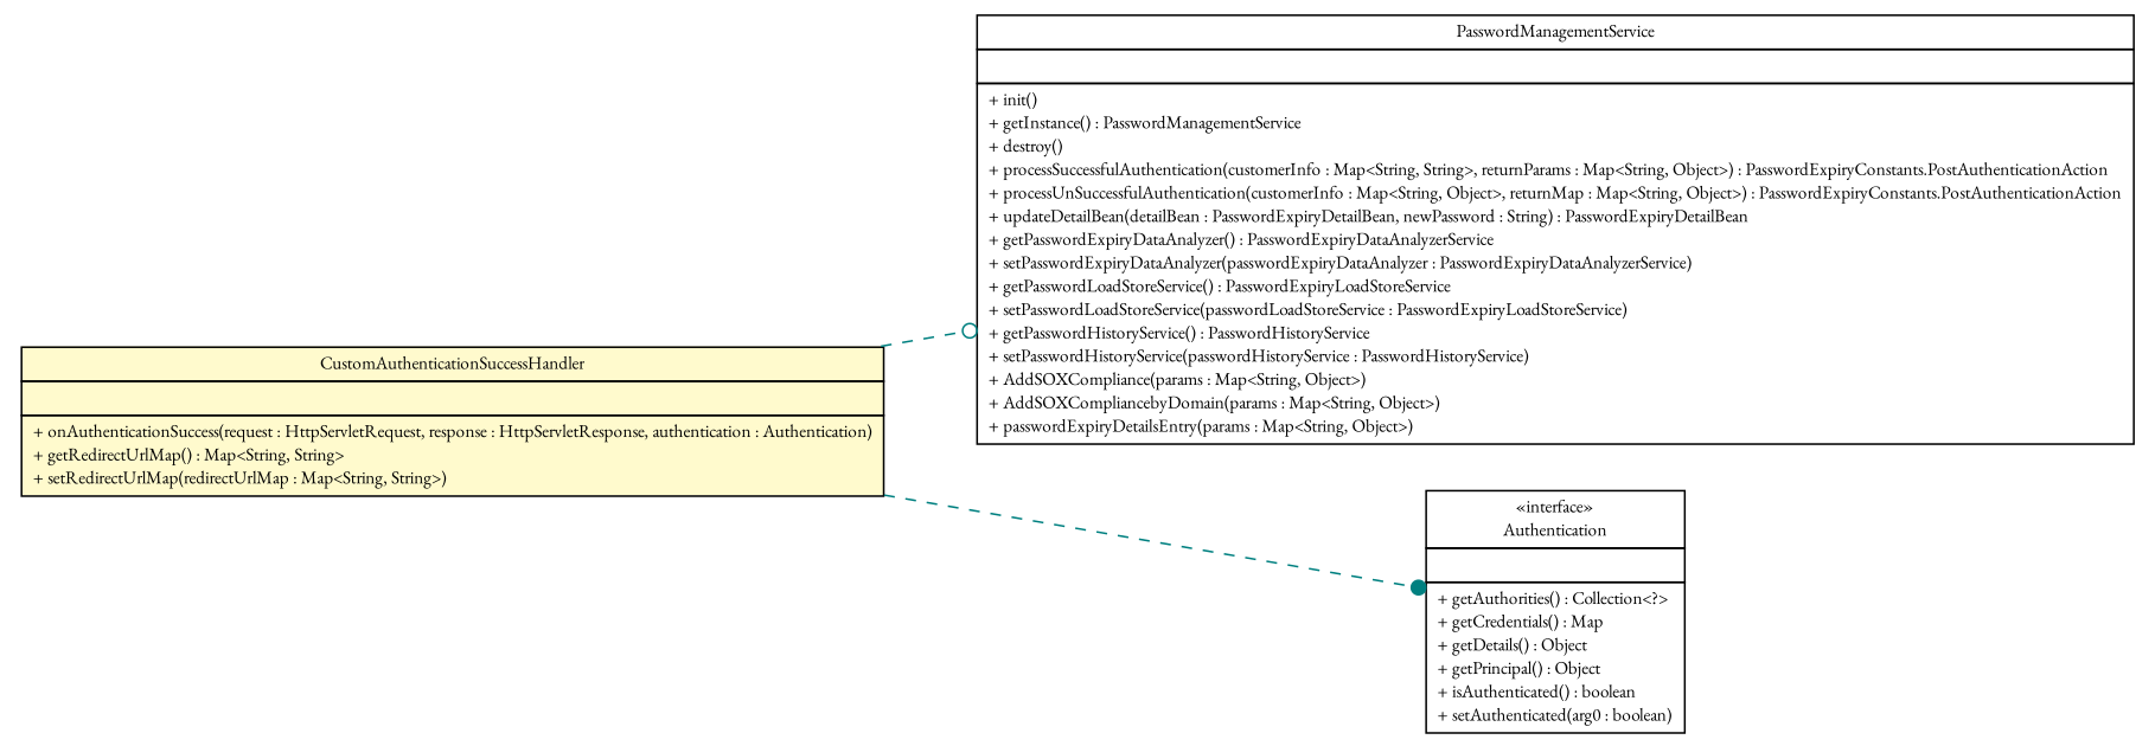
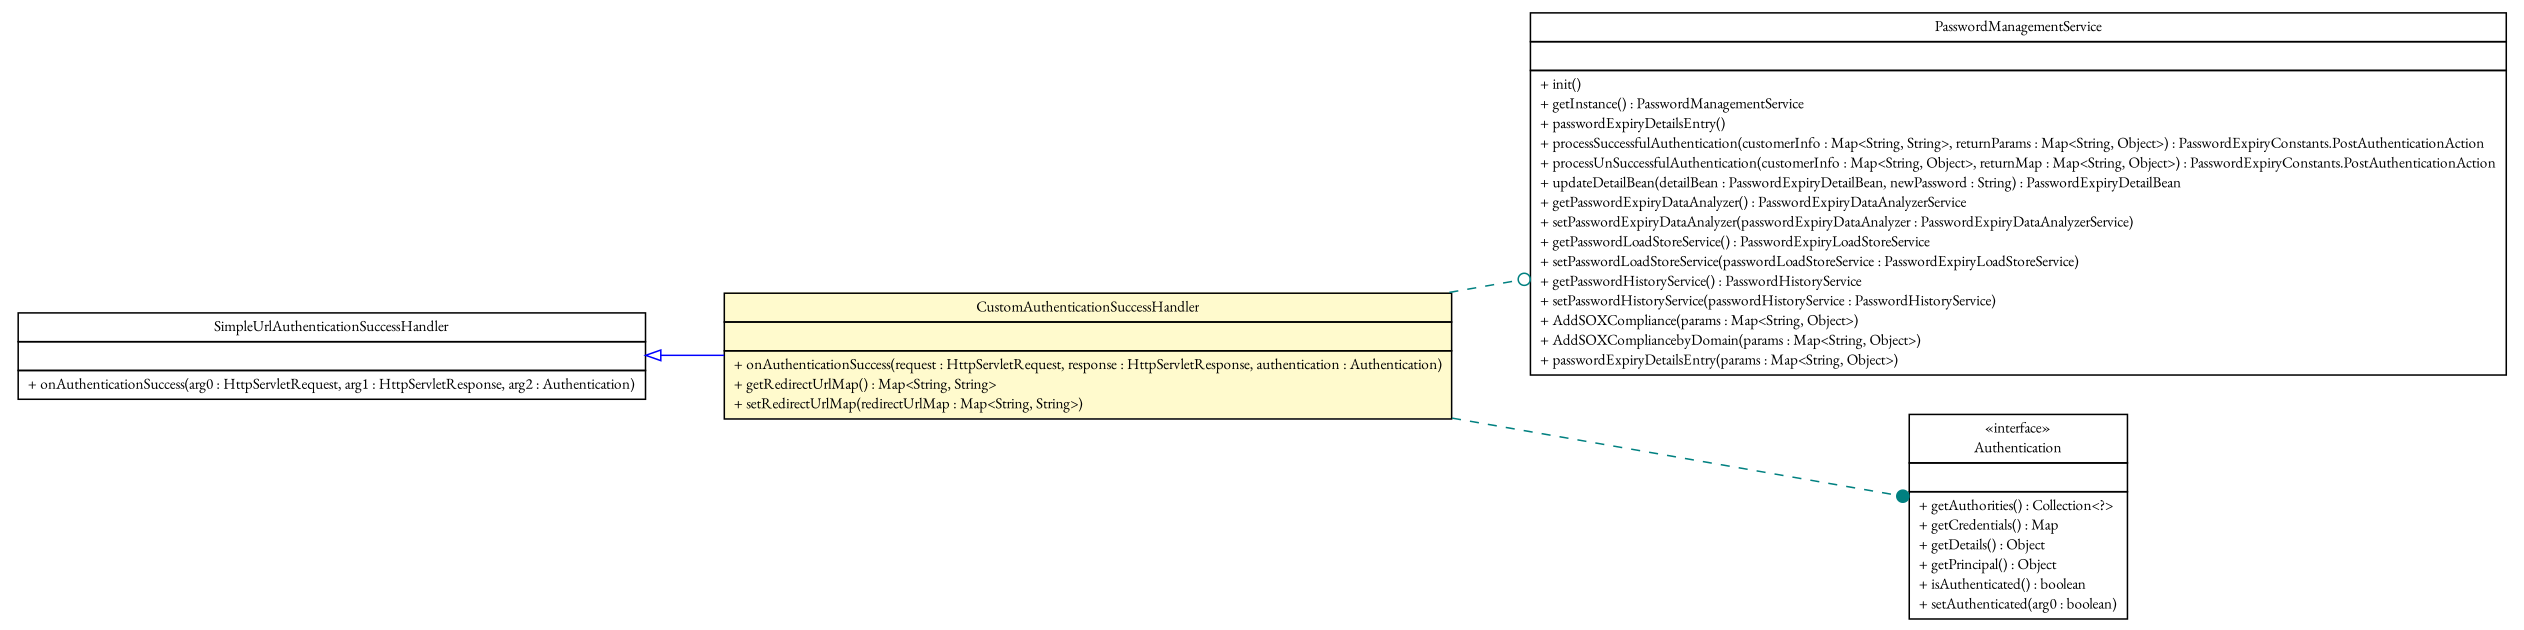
  digraph {
    fontname="EB Garamond"
    nodesep=0.25
    rankdir=LR
    ranksep=0.5
    node [fontcolor=black fontname="EB Garamond" fontsize=10.0 shape=plaintext]
    edge [color=teal fontcolor=black fontname="EB Garamond" fontsize=10.0 headport=p labelfontname=Helvetica labelfontsize=10 style=dashed tailport=p]
-   n1 [label=<<table title="com.inn.headstartdemo.security.mgmt.PasswordManagementService" border="0" cellborder="1" cellspacing="0" cellpadding="2" port="p" href="../mgmt/PasswordManagementService.html"> 		<tr><td><table border="0" cellspacing="0" cellpadding="1"> <tr><td align="center" balign="center"> PasswordManagementService </td></tr> 		</table></td></tr> 		<tr><td><table border="0" cellspacing="0" cellpadding="1"> <tr><td align="left" balign="left">  </td></tr> 		</table></td></tr> 		<tr><td><table border="0" cellspacing="0" cellpadding="1"> <tr><td align="left" balign="left"> + init() </td></tr> <tr><td align="left" balign="left"> + getInstance() : PasswordManagementService </td></tr> <tr><td align="left" balign="left"> + destroy() </td></tr> <tr><td align="left" balign="left"> + processSuccessfulAuthentication(customerInfo : Map&lt;String, String&gt;, returnParams : Map&lt;String, Object&gt;) : PasswordExpiryConstants.PostAuthenticationAction </td></tr> <tr><td align="left" balign="left"> + processUnSuccessfulAuthentication(customerInfo : Map&lt;String, Object&gt;, returnMap : Map&lt;String, Object&gt;) : PasswordExpiryConstants.PostAuthenticationAction </td></tr> <tr><td align="left" balign="left"> + updateDetailBean(detailBean : PasswordExpiryDetailBean, newPassword : String) : PasswordExpiryDetailBean </td></tr> <tr><td align="left" balign="left"> + getPasswordExpiryDataAnalyzer() : PasswordExpiryDataAnalyzerService </td></tr> <tr><td align="left" balign="left"> + setPasswordExpiryDataAnalyzer(passwordExpiryDataAnalyzer : PasswordExpiryDataAnalyzerService) </td></tr> <tr><td align="left" balign="left"> + getPasswordLoadStoreService() : PasswordExpiryLoadStoreService </td></tr> <tr><td align="left" balign="left"> + setPasswordLoadStoreService(passwordLoadStoreService : PasswordExpiryLoadStoreService) </td></tr> <tr><td align="left" balign="left"> + getPasswordHistoryService() : PasswordHistoryService </td></tr> <tr><td align="left" balign="left"> + setPasswordHistoryService(passwordHistoryService : PasswordHistoryService) </td></tr> <tr><td align="left" balign="left"> + AddSOXCompliance(params : Map&lt;String, Object&gt;) </td></tr> <tr><td align="left" balign="left"> + AddSOXCompliancebyDomain(params : Map&lt;String, Object&gt;) </td></tr> <tr><td align="left" balign="left"> + passwordExpiryDetailsEntry(params : Map&lt;String, Object&gt;) </td></tr> 		</table></td></tr> 		</table>>]
+   n1 [label=<<table title="com.inn.headstartdemo.security.mgmt.PasswordManagementService" border="0" cellborder="1" cellspacing="0" cellpadding="2" port="p" href="../mgmt/PasswordManagementService.html"> 		<tr><td><table border="0" cellspacing="0" cellpadding="1"> <tr><td align="center" balign="center"> PasswordManagementService </td></tr> 		</table></td></tr> 		<tr><td><table border="0" cellspacing="0" cellpadding="1"> <tr><td align="left" balign="left">  </td></tr> 		</table></td></tr> 		<tr><td><table border="0" cellspacing="0" cellpadding="1"> <tr><td align="left" balign="left"> + init() </td></tr> <tr><td align="left" balign="left"> + getInstance() : PasswordManagementService </td></tr> <tr><td align="left" balign="left"> + passwordExpiryDetailsEntry() </td></tr> <tr><td align="left" balign="left"> + processSuccessfulAuthentication(customerInfo : Map&lt;String, String&gt;, returnParams : Map&lt;String, Object&gt;) : PasswordExpiryConstants.PostAuthenticationAction </td></tr> <tr><td align="left" balign="left"> + processUnSuccessfulAuthentication(customerInfo : Map&lt;String, Object&gt;, returnMap : Map&lt;String, Object&gt;) : PasswordExpiryConstants.PostAuthenticationAction </td></tr> <tr><td align="left" balign="left"> + updateDetailBean(detailBean : PasswordExpiryDetailBean, newPassword : String) : PasswordExpiryDetailBean </td></tr> <tr><td align="left" balign="left"> + getPasswordExpiryDataAnalyzer() : PasswordExpiryDataAnalyzerService </td></tr> <tr><td align="left" balign="left"> + setPasswordExpiryDataAnalyzer(passwordExpiryDataAnalyzer : PasswordExpiryDataAnalyzerService) </td></tr> <tr><td align="left" balign="left"> + getPasswordLoadStoreService() : PasswordExpiryLoadStoreService </td></tr> <tr><td align="left" balign="left"> + setPasswordLoadStoreService(passwordLoadStoreService : PasswordExpiryLoadStoreService) </td></tr> <tr><td align="left" balign="left"> + getPasswordHistoryService() : PasswordHistoryService </td></tr> <tr><td align="left" balign="left"> + setPasswordHistoryService(passwordHistoryService : PasswordHistoryService) </td></tr> <tr><td align="left" balign="left"> + AddSOXCompliance(params : Map&lt;String, Object&gt;) </td></tr> <tr><td align="left" balign="left"> + AddSOXCompliancebyDomain(params : Map&lt;String, Object&gt;) </td></tr> <tr><td align="left" balign="left"> + passwordExpiryDetailsEntry(params : Map&lt;String, Object&gt;) </td></tr> 		</table></td></tr> 		</table>>]
    n2 [label=<<table title="com.inn.headstartdemo.security.spring.CustomAuthenticationSuccessHandler" border="0" cellborder="1" cellspacing="0" cellpadding="2" port="p" bgcolor="lemonChiffon" href="./CustomAuthenticationSuccessHandler.html"> 		<tr><td><table border="0" cellspacing="0" cellpadding="1"> <tr><td align="center" balign="center"> CustomAuthenticationSuccessHandler </td></tr> 		</table></td></tr> 		<tr><td><table border="0" cellspacing="0" cellpadding="1"> <tr><td align="left" balign="left">  </td></tr> 		</table></td></tr> 		<tr><td><table border="0" cellspacing="0" cellpadding="1"> <tr><td align="left" balign="left"> + onAuthenticationSuccess(request : HttpServletRequest, response : HttpServletResponse, authentication : Authentication) </td></tr> <tr><td align="left" balign="left"> + getRedirectUrlMap() : Map&lt;String, String&gt; </td></tr> <tr><td align="left" balign="left"> + setRedirectUrlMap(redirectUrlMap : Map&lt;String, String&gt;) </td></tr> 		</table></td></tr> 		</table>>]
    n3 [label=<<table title="org.springframework.security.core.Authentication" border="0" cellborder="1" cellspacing="0" cellpadding="2" port="p" href="http://java.sun.com/j2se/1.4.2/docs/api/org/springframework/security/core/Authentication.html"> 		<tr><td><table border="0" cellspacing="0" cellpadding="1"> <tr><td align="center" balign="center"> &#171;interface&#187; </td></tr> <tr><td align="center" balign="center"> Authentication </td></tr> 		</table></td></tr> 		<tr><td><table border="0" cellspacing="0" cellpadding="1"> <tr><td align="left" balign="left">  </td></tr> 		</table></td></tr> 		<tr><td><table border="0" cellspacing="0" cellpadding="1"> <tr><td align="left" balign="left"> + getAuthorities() : Collection&lt;?&gt; </td></tr> <tr><td align="left" balign="left"> + getCredentials() : Map </td></tr> <tr><td align="left" balign="left"> + getDetails() : Object </td></tr> <tr><td align="left" balign="left"> + getPrincipal() : Object </td></tr> <tr><td align="left" balign="left"> + isAuthenticated() : boolean </td></tr> <tr><td align="left" balign="left"> + setAuthenticated(arg0 : boolean) </td></tr> 		</table></td></tr> 		</table>>]
+   n4 [label=<<table title="org.springframework.security.web.authentication.SimpleUrlAuthenticationSuccessHandler" border="0" cellborder="1" cellspacing="0" cellpadding="2" port="p" href="http://java.sun.com/j2se/1.4.2/docs/api/org/springframework/security/web/authentication/SimpleUrlAuthenticationSuccessHandler.html"> 		<tr><td><table border="0" cellspacing="0" cellpadding="1"> <tr><td align="center" balign="center"> SimpleUrlAuthenticationSuccessHandler </td></tr> 		</table></td></tr> 		<tr><td><table border="0" cellspacing="0" cellpadding="1"> <tr><td align="left" balign="left">  </td></tr> 		</table></td></tr> 		<tr><td><table border="0" cellspacing="0" cellpadding="1"> <tr><td align="left" balign="left"> + onAuthenticationSuccess(arg0 : HttpServletRequest, arg1 : HttpServletResponse, arg2 : Authentication) </td></tr> 		</table></td></tr> 		</table>>]
    n2 -> n1 [arrowhead=odot]
    n2 -> n3 [arrowhead=dot]
+   n4 -> n2 [arrowtail=empty color=blue dir=back fontsize=10 fontcolor="" style=""]
  }
